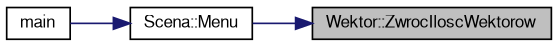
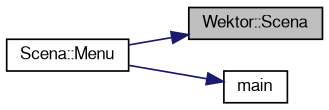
  digraph {
    rankdir=RL
    node [color=black fillcolor=white fontname=FreeSans fontsize=10 shape=record style=filled]
    edge [color=midnightblue dir=back fontname=FreeSans fontsize=10 labelfontname=FreeSans labelfontsize=10 style=solid]
-   n1 [fillcolor=grey75 fontcolor=black height=0.2 label="Wektor::ZwrocIloscWektorow" width=0.4]
+   n1 [fillcolor=grey75 fontcolor=black height=0.2 label="Wektor::Scena" width=0.4]
    n2 [height=0.2 label="Scena::Menu" width=0.4]
    n3 [height=0.2 label=main width=0.4]
    n1 -> n2
-   n2 -> n3
+   n3 -> n2
  }
